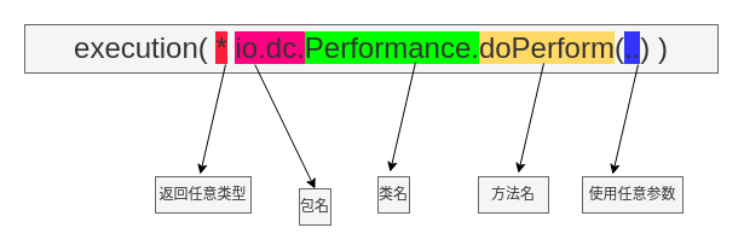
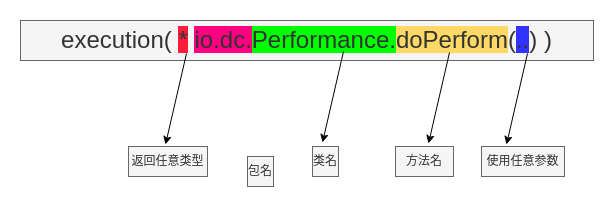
  <mxCell id="0" />
  <mxCell id="1" parent="0" />
  <mxCell id="2" value="&lt;font style=&quot;font-size: 24px;&quot;&gt;execution( &lt;span style=&quot;background-color: rgb(255, 28, 58);&quot;&gt;*&lt;/span&gt; &lt;span style=&quot;background-color: rgb(255, 0, 128);&quot;&gt;io.dc.&lt;/span&gt;&lt;span style=&quot;background-color: rgb(0, 255, 0);&quot;&gt;Performance.&lt;/span&gt;&lt;span style=&quot;background-color: rgb(255, 217, 102);&quot;&gt;doPerform&lt;/span&gt;(&lt;span style=&quot;background-color: rgb(51, 51, 255);&quot;&gt;..&lt;/span&gt;) )&lt;/font&gt;" style="text;html=1;strokeColor=#666666;fillColor=#f5f5f5;align=center;verticalAlign=middle;whiteSpace=wrap;rounded=0;fontColor=#333333;" parent="1" vertex="1"><mxGeometry x="20" y="20" width="573" height="40" as="geometry" /></mxCell>
  <mxCell id="3" value="" style="endArrow=classic;html=1;rounded=0;fontSize=24;" parent="1" edge="1"><mxGeometry width="50" height="50" relative="1" as="geometry"><mxPoint x="186" y="53" as="sourcePoint" /><mxPoint x="165" y="144" as="targetPoint" /></mxGeometry></mxCell>
  <mxCell id="4" value="返回任意类型" style="text;html=1;strokeColor=#666666;fillColor=#f5f5f5;align=center;verticalAlign=middle;whiteSpace=wrap;rounded=0;labelBackgroundColor=none;fontSize=12;fontColor=#333333;" parent="1" vertex="1"><mxGeometry x="128" y="146" width="79" height="30" as="geometry" /></mxCell>
  <mxCell id="5" value="包名" style="text;html=1;strokeColor=#666666;fillColor=#f5f5f5;align=center;verticalAlign=middle;whiteSpace=wrap;rounded=0;labelBackgroundColor=none;fontSize=12;fontColor=#333333;" parent="1" vertex="1"><mxGeometry x="247" y="156" width="26" height="30" as="geometry" /></mxCell>
  <mxCell id="6" value="类名" style="text;html=1;strokeColor=#666666;fillColor=#f5f5f5;align=center;verticalAlign=middle;whiteSpace=wrap;rounded=0;labelBackgroundColor=none;fontSize=12;fontColor=#333333;" parent="1" vertex="1"><mxGeometry x="312" y="146" width="26" height="30" as="geometry" /></mxCell>
  <mxCell id="7" value="方法名" style="text;html=1;strokeColor=#666666;fillColor=#f5f5f5;align=center;verticalAlign=middle;whiteSpace=wrap;rounded=0;labelBackgroundColor=none;fontSize=12;fontColor=#333333;" parent="1" vertex="1"><mxGeometry x="395" y="146" width="58" height="30" as="geometry" /></mxCell>
  <mxCell id="8" value="使用任意参数" style="text;html=1;strokeColor=#666666;fillColor=#f5f5f5;align=center;verticalAlign=middle;whiteSpace=wrap;rounded=0;labelBackgroundColor=none;fontSize=12;fontColor=#333333;" parent="1" vertex="1"><mxGeometry x="481" y="146" width="83" height="30" as="geometry" /></mxCell>
- <mxCell id="9" value="" style="endArrow=classic;html=1;rounded=0;fontSize=24;entryX=0.5;entryY=0;entryDx=0;entryDy=0;exitX=0.332;exitY=0.825;exitDx=0;exitDy=0;exitPerimeter=0;" parent="1" source="2" target="5" edge="1"><mxGeometry width="50" height="50" relative="1" as="geometry"><mxPoint x="267" y="55" as="sourcePoint" /><mxPoint x="353" y="148" as="targetPoint" /></mxGeometry></mxCell>
  <mxCell id="10" value="" style="endArrow=classic;html=1;rounded=0;fontSize=24;" parent="1" edge="1"><mxGeometry width="50" height="50" relative="1" as="geometry"><mxPoint x="343" y="51" as="sourcePoint" /><mxPoint x="322" y="142" as="targetPoint" /></mxGeometry></mxCell>
  <mxCell id="11" value="" style="endArrow=classic;html=1;rounded=0;fontSize=24;" parent="1" edge="1"><mxGeometry width="50" height="50" relative="1" as="geometry"><mxPoint x="449" y="52" as="sourcePoint" /><mxPoint x="428" y="143" as="targetPoint" /></mxGeometry></mxCell>
  <mxCell id="12" value="" style="endArrow=classic;html=1;rounded=0;fontSize=24;" parent="1" edge="1"><mxGeometry width="50" height="50" relative="1" as="geometry"><mxPoint x="527" y="53" as="sourcePoint" /><mxPoint x="506" y="144" as="targetPoint" /></mxGeometry></mxCell>
